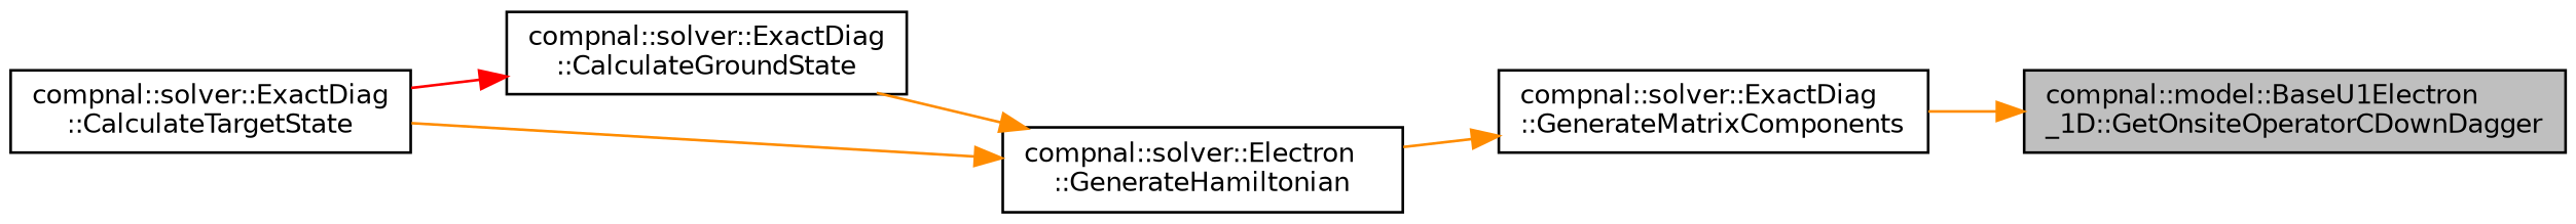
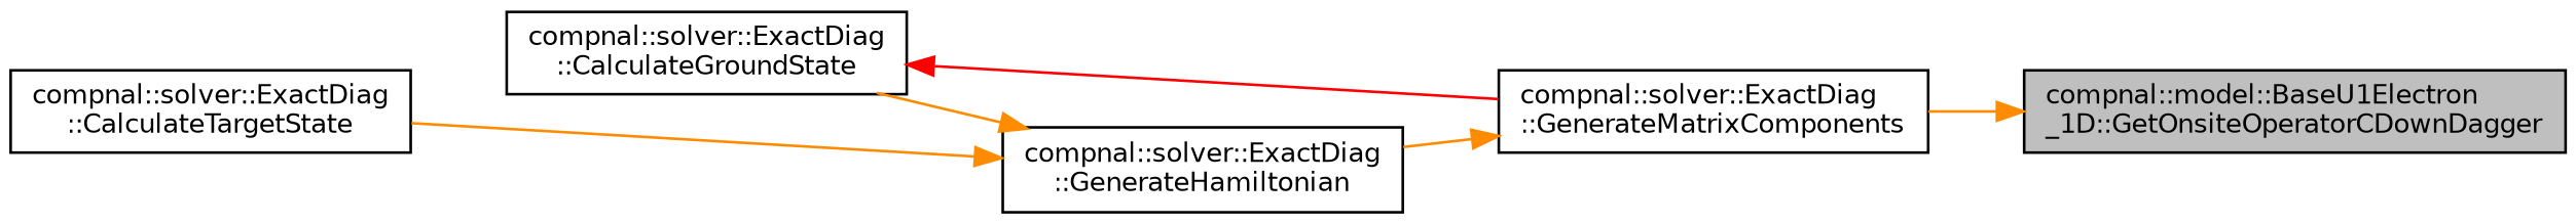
  digraph {
    rankdir=RL
    node [color=black fillcolor=white fontname=Helvetica fontsize=10 shape=record style=filled]
    edge [color=darkorange dir=back fontname=Helvetica fontsize=10 labelfontname=Helvetica labelfontsize=10 style=solid]
    n1 [fillcolor=grey75 fontcolor=black height=0.2 label="compnal::model::BaseU1Electron\l_1D::GetOnsiteOperatorCDownDagger" width=0.4]
    n2 [height=0.2 label="compnal::solver::ExactDiag\l::GenerateMatrixComponents" width=0.4]
-   n3 [height=0.2 label="compnal::solver::Electron\l::GenerateHamiltonian" width=0.4]
+   n3 [height=0.2 label="compnal::solver::ExactDiag\l::GenerateHamiltonian" width=0.4]
    n4 [height=0.2 label="compnal::solver::ExactDiag\l::CalculateGroundState" width=0.4]
    n5 [height=0.2 label="compnal::solver::ExactDiag\l::CalculateTargetState" width=0.4]
    n1 -> n2
    n2 -> n3
    n3 -> n4
    n3 -> n5
-   n4 -> n5 [color=red]
+   n4 -> n2 [color=red]
  }
